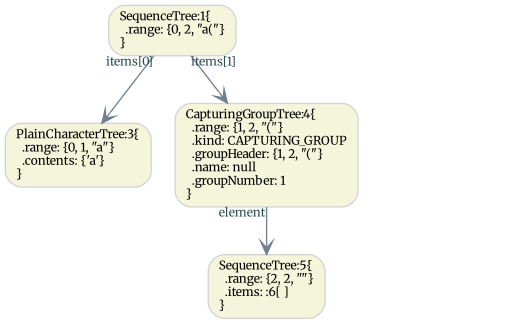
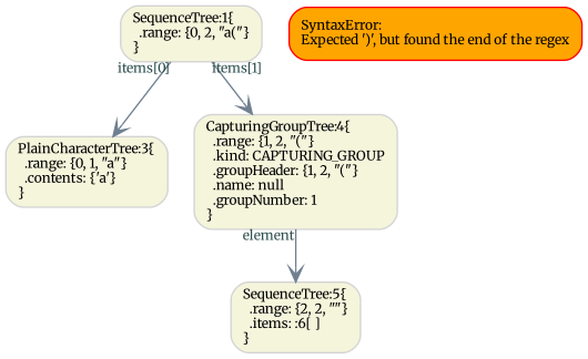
  digraph {
    fontname=Merriweather
    fontsize=11
    rankdir=TB
    node [color=LightGray fillcolor=Beige fixedsize=false fontname=Merriweather fontsize=9 shape=box style="rounded,filled"]
    edge [arrowhead=vee arrowtail=none color=SlateGray dir=both fontcolor=DarkSlateGray fontname=Merriweather fontsize=9 style=solid]
    n1 [label="SequenceTree:1\{\l  .range: \{0, 2, \"a(\"\}\l\}\l" width=0.75]
    n2 [label="PlainCharacterTree:3\{\l  .range: \{0, 1, \"a\"\}\l  .contents: \{'a'\}\l\}\l" width=0.75]
    n3 [label="CapturingGroupTree:4\{\l  .range: \{1, 2, \"(\"\}\l  .kind: CAPTURING_GROUP\l  .groupHeader: \{1, 2, \"(\"\}\l  .name: null\l  .groupNumber: 1\l\}\l" width=0.75]
    n4 [label="SequenceTree:5\{\l  .range: \{2, 2, \"\"\}\l  .items: :6[ ]\l\}\l" width=0.75]
+   n5 [color=Red fillcolor=Orange label="SyntaxError:\lExpected ')', but found the end of the regex\l" width=0.75]
    n1 -> n2 [taillabel="items[0]"]
    n1 -> n3 [taillabel="items[1]"]
    n3 -> n4 [taillabel=element]
  }
